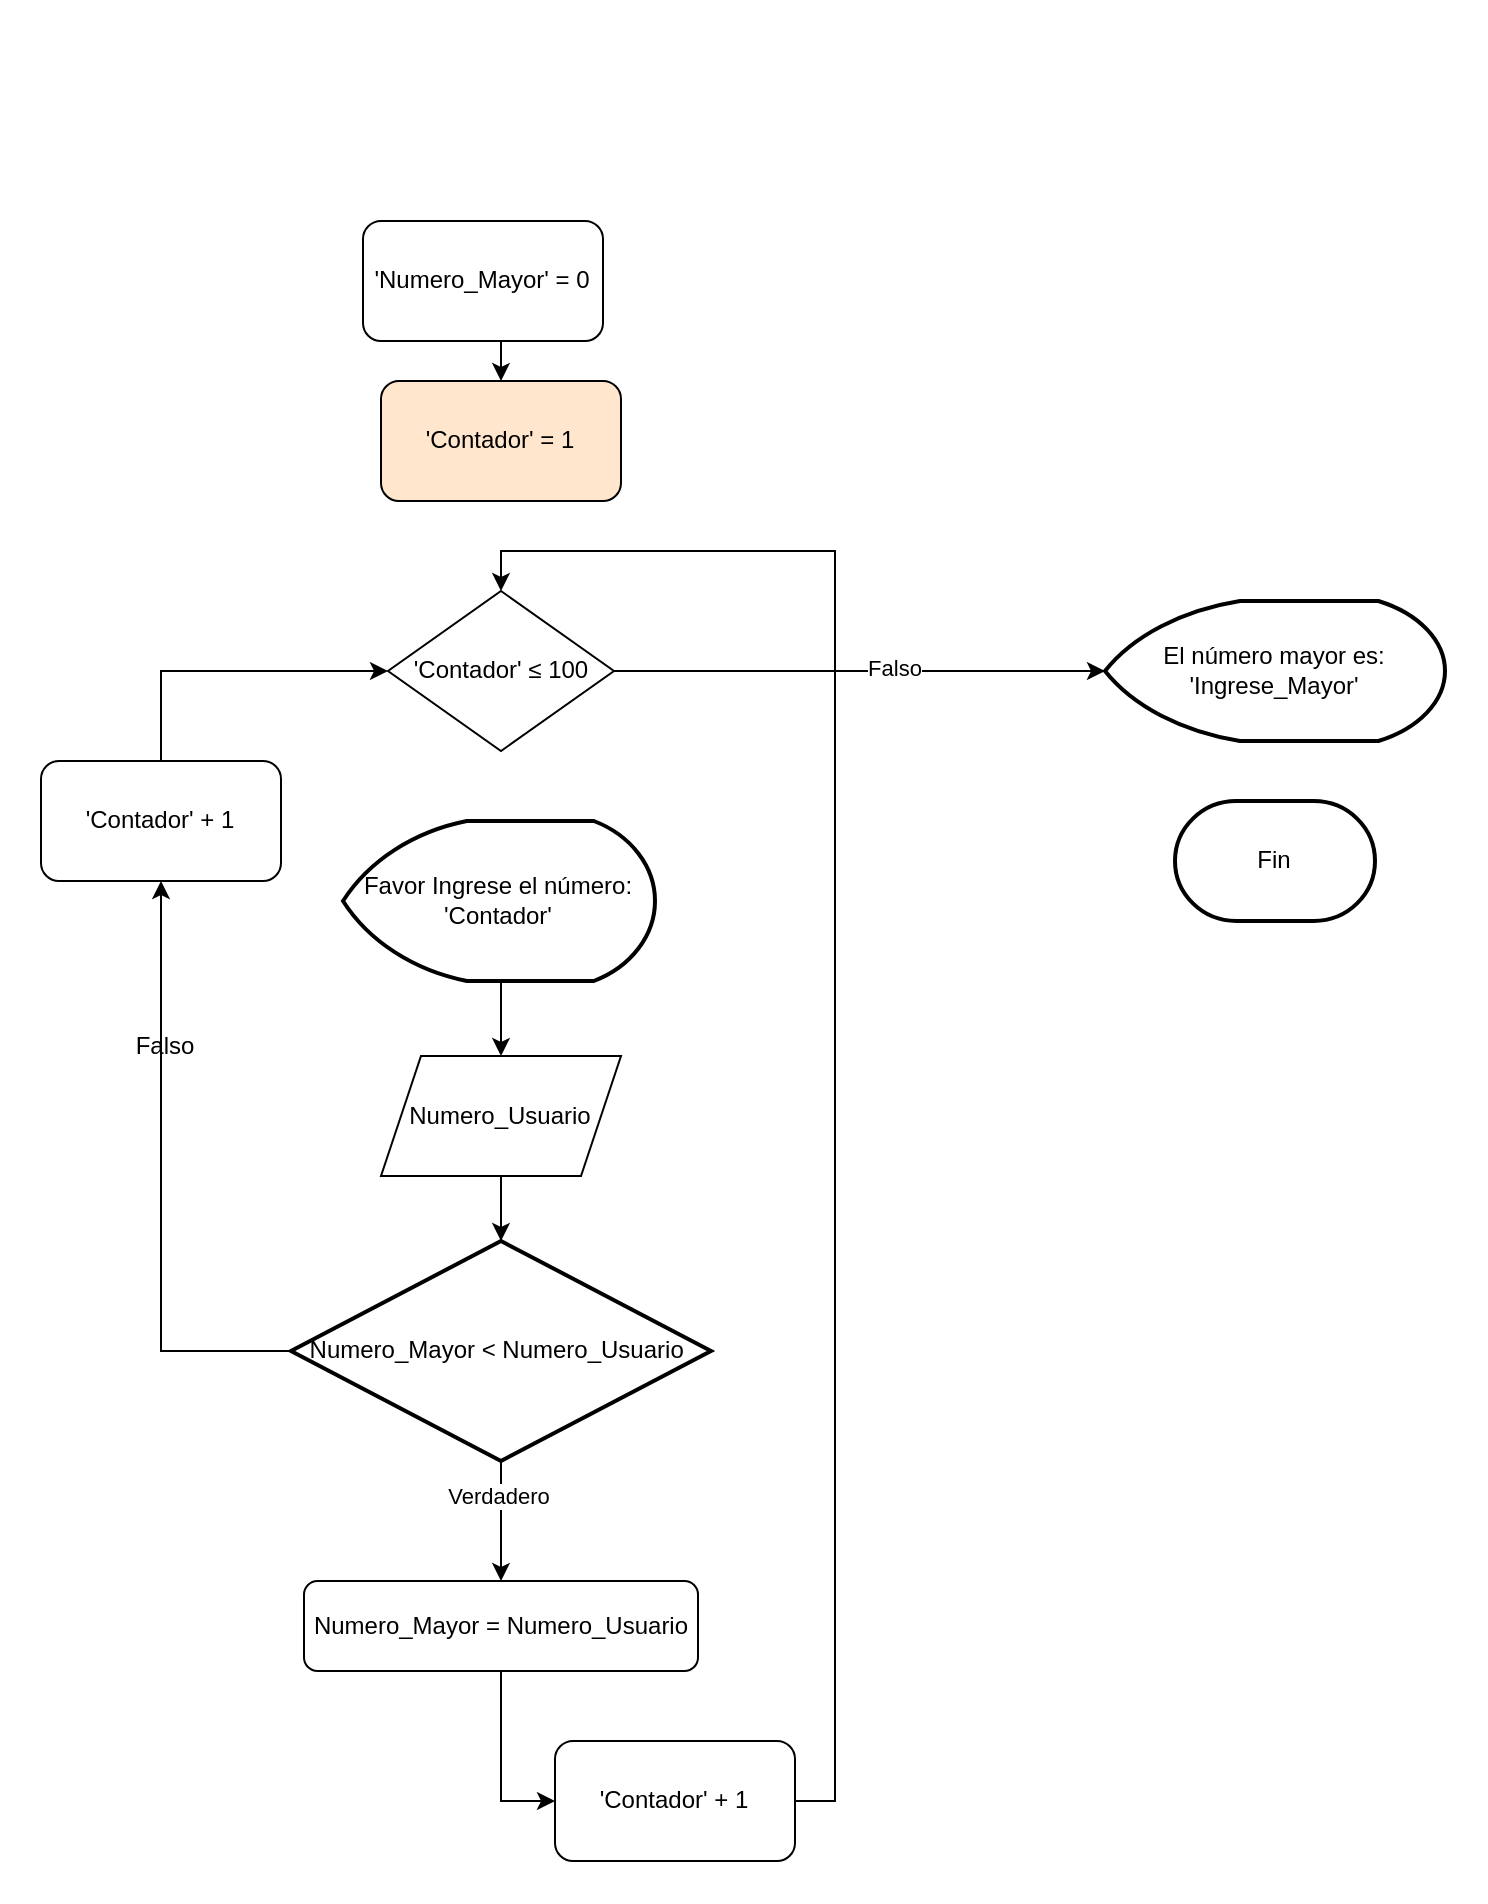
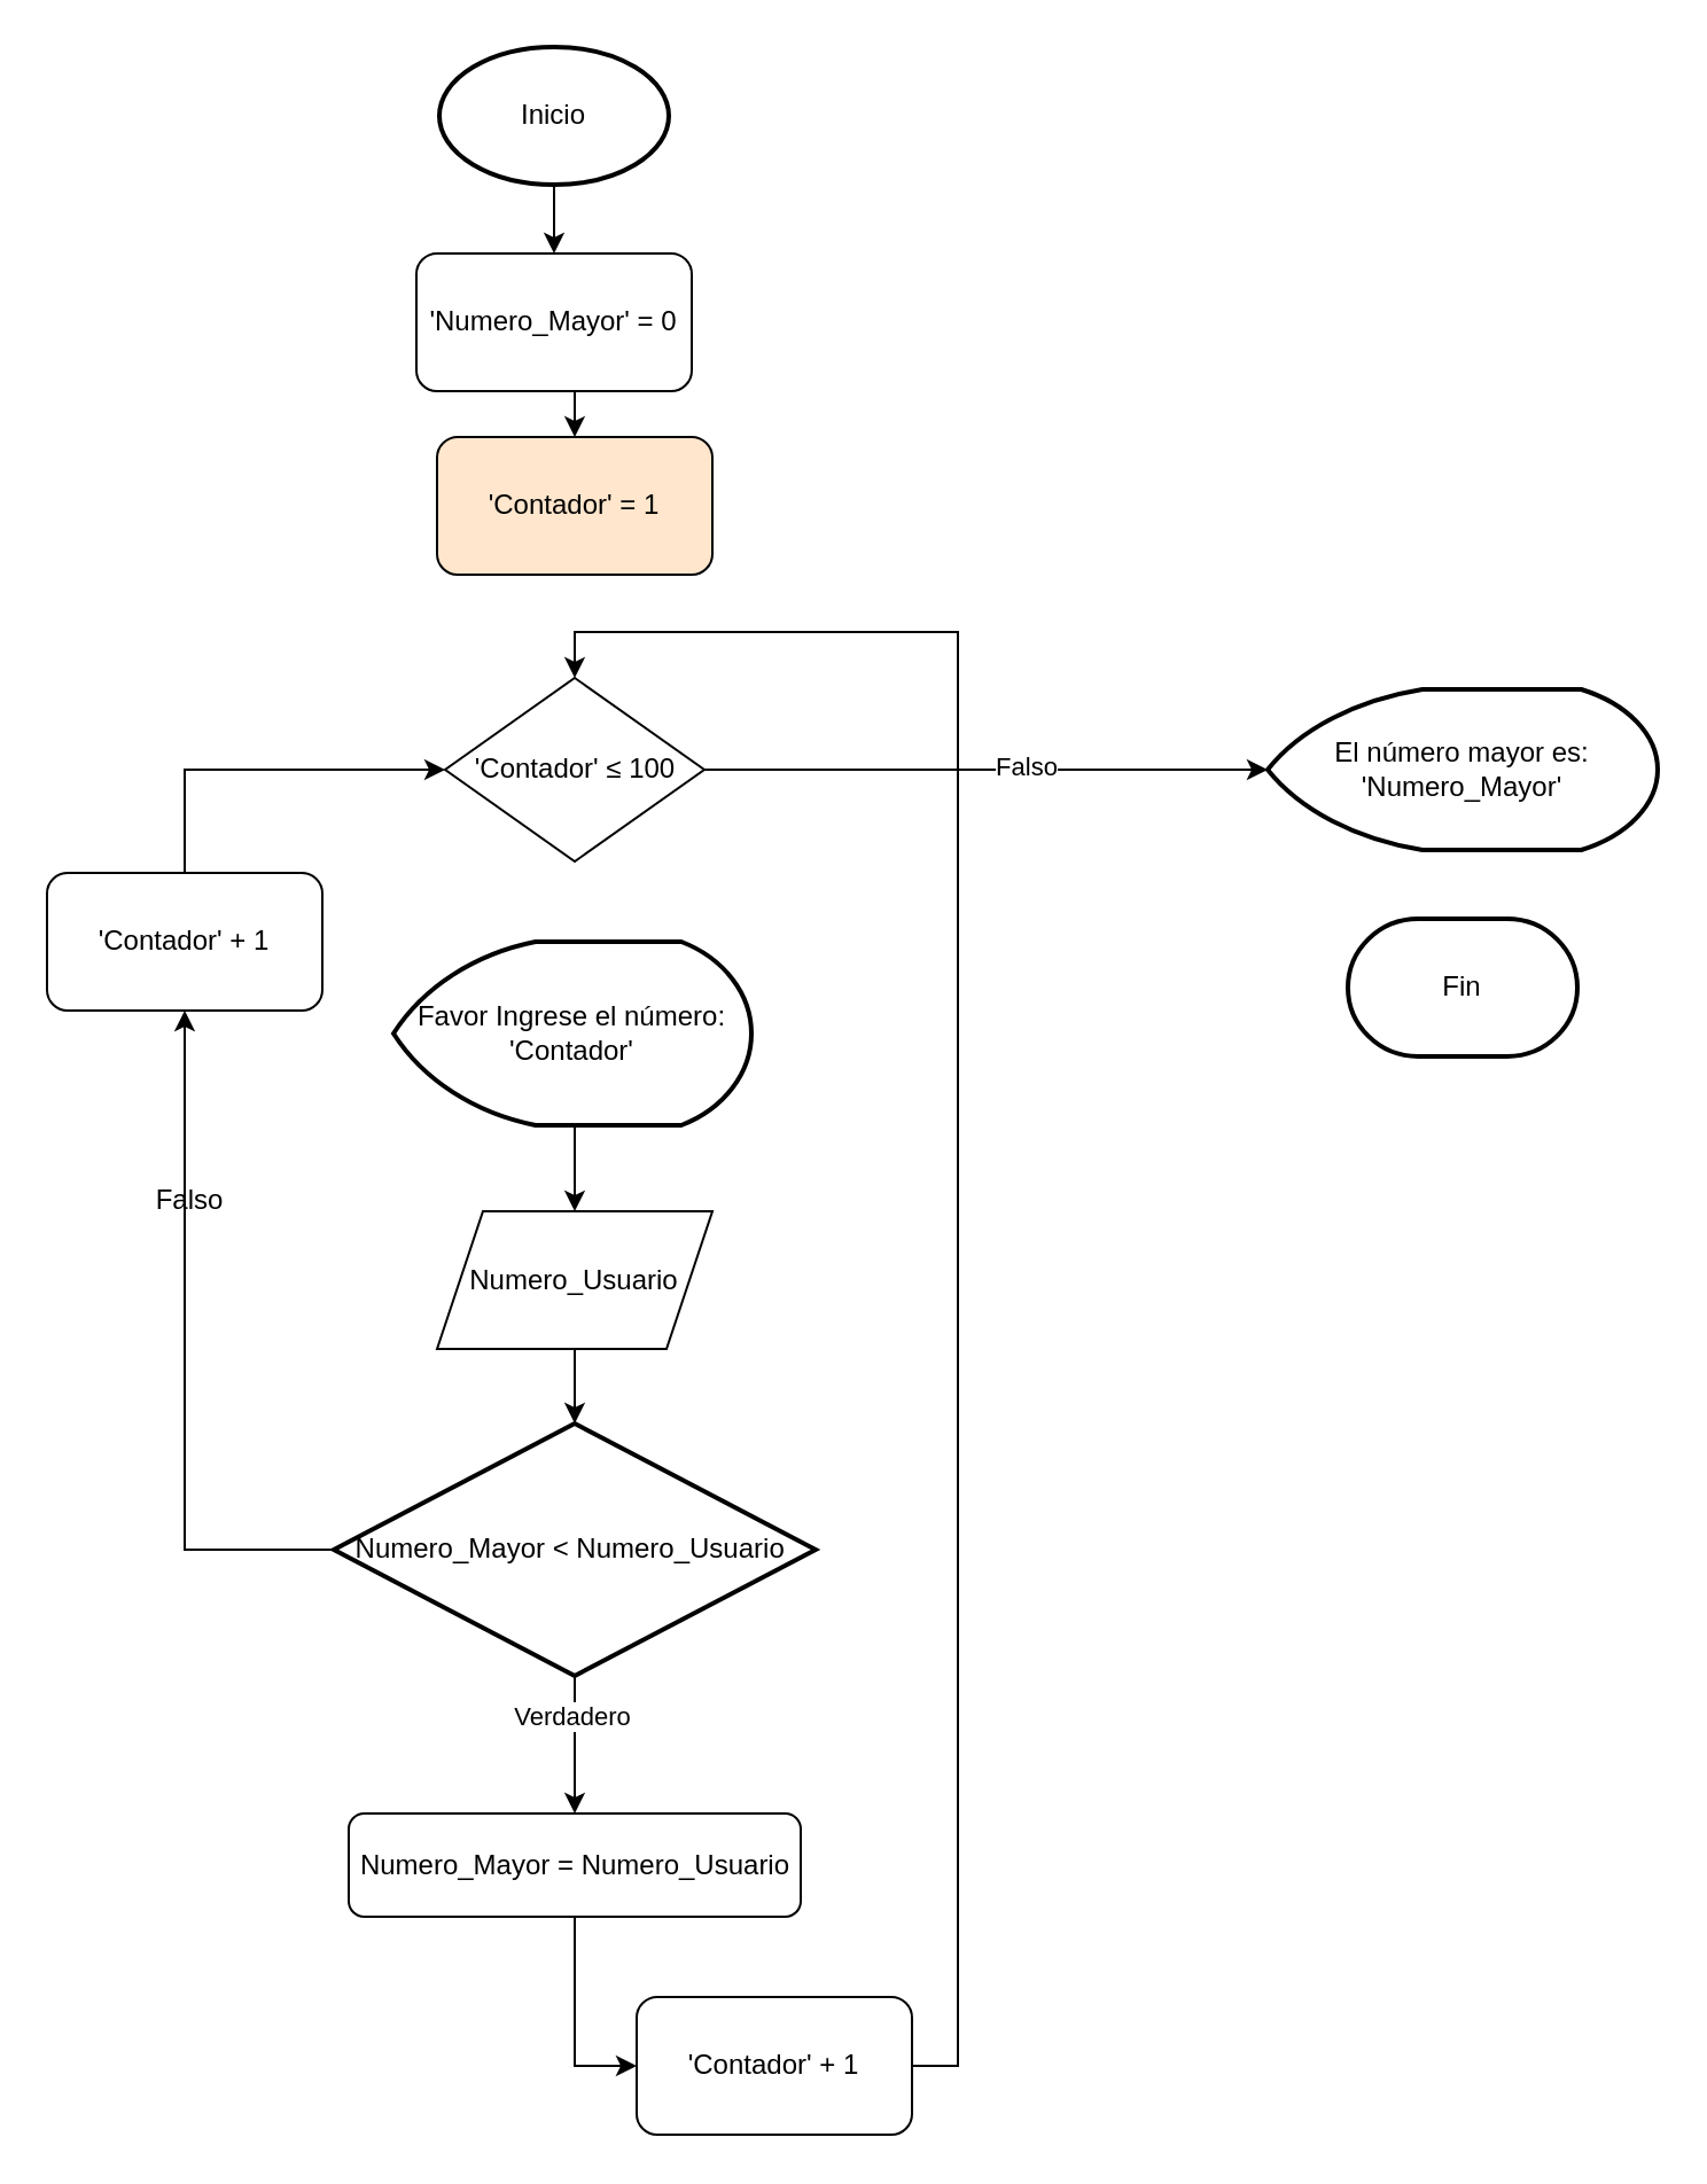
  <mxCell id="0" />
  <mxCell id="1" parent="0" />
+ <mxCell id="2" style="edgeStyle=orthogonalEdgeStyle;rounded=0;orthogonalLoop=1;jettySize=auto;html=1;exitX=0.5;exitY=1;exitDx=0;exitDy=0;exitPerimeter=0;entryX=0.5;entryY=0;entryDx=0;entryDy=0;" parent="1" source="3" target="7" edge="1"><mxGeometry relative="1" as="geometry" /></mxCell>
+ <mxCell id="3" value="Inicio" style="strokeWidth=2;html=1;shape=mxgraph.flowchart.start_1;whiteSpace=wrap;" parent="1" vertex="1"><mxGeometry x="191" y="20" width="100" height="60" as="geometry" /></mxCell>
  <mxCell id="4" style="edgeStyle=orthogonalEdgeStyle;rounded=0;orthogonalLoop=1;jettySize=auto;html=1;exitX=0.5;exitY=1;exitDx=0;exitDy=0;exitPerimeter=0;entryX=0.5;entryY=0;entryDx=0;entryDy=0;" parent="1" source="5" target="9" edge="1"><mxGeometry relative="1" as="geometry" /></mxCell>
  <mxCell id="5" value="Favor Ingrese el número: 'Contador'" style="strokeWidth=2;html=1;shape=mxgraph.flowchart.display;whiteSpace=wrap;" parent="1" vertex="1"><mxGeometry x="171" y="410" width="156" height="80" as="geometry" /></mxCell>
  <mxCell id="6" style="edgeStyle=orthogonalEdgeStyle;rounded=0;orthogonalLoop=1;jettySize=auto;html=1;exitX=0.5;exitY=1;exitDx=0;exitDy=0;entryX=0.5;entryY=0;entryDx=0;entryDy=0;" parent="1" source="7" target="8" edge="1"><mxGeometry relative="1" as="geometry" /></mxCell>
  <mxCell id="7" value="'Numero_Mayor' = 0" style="rounded=1;whiteSpace=wrap;html=1;" parent="1" vertex="1"><mxGeometry x="181" y="110" width="120" height="60" as="geometry" /></mxCell>
  <mxCell id="8" value="'Contador' = 1" style="rounded=1;whiteSpace=wrap;html=1;fillColor=#ffe6cc;" parent="1" vertex="1"><mxGeometry x="190" y="190" width="120" height="60" as="geometry" /></mxCell>
  <mxCell id="9" value="Numero_Usuario" style="shape=parallelogram;perimeter=parallelogramPerimeter;whiteSpace=wrap;html=1;fixedSize=1;" parent="1" vertex="1"><mxGeometry x="190" y="527.5" width="120" height="60" as="geometry" /></mxCell>
  <mxCell id="10" style="edgeStyle=orthogonalEdgeStyle;rounded=0;orthogonalLoop=1;jettySize=auto;html=1;exitX=0;exitY=0.5;exitDx=0;exitDy=0;exitPerimeter=0;entryX=0.5;entryY=1;entryDx=0;entryDy=0;" parent="1" source="13" target="15" edge="1"><mxGeometry relative="1" as="geometry"><mxPoint x="85" y="460" as="targetPoint" /></mxGeometry></mxCell>
  <mxCell id="11" style="edgeStyle=orthogonalEdgeStyle;rounded=0;orthogonalLoop=1;jettySize=auto;html=1;exitX=0.5;exitY=1;exitDx=0;exitDy=0;exitPerimeter=0;" parent="1" source="13" target="23" edge="1"><mxGeometry relative="1" as="geometry" /></mxCell>
  <mxCell id="12" value="Verdadero" style="edgeLabel;html=1;align=center;verticalAlign=middle;resizable=0;points=[];" parent="11" vertex="1" connectable="0"><mxGeometry x="-0.433" y="-2" relative="1" as="geometry"><mxPoint as="offset" /></mxGeometry></mxCell>
  <mxCell id="13" value="Numero_Mayor &amp;lt; Numero_Usuario&amp;nbsp;" style="strokeWidth=2;html=1;shape=mxgraph.flowchart.decision;whiteSpace=wrap;" parent="1" vertex="1"><mxGeometry x="145" y="620" width="210" height="110" as="geometry" /></mxCell>
  <mxCell id="14" style="edgeStyle=orthogonalEdgeStyle;rounded=0;orthogonalLoop=1;jettySize=auto;html=1;exitX=0.5;exitY=0;exitDx=0;exitDy=0;entryX=0;entryY=0.5;entryDx=0;entryDy=0;" parent="1" source="15" target="19" edge="1"><mxGeometry relative="1" as="geometry"><mxPoint x="85" y="400" as="sourcePoint" /></mxGeometry></mxCell>
  <mxCell id="15" value="'Contador' + 1" style="rounded=1;whiteSpace=wrap;html=1;" parent="1" vertex="1"><mxGeometry x="20" y="380" width="120" height="60" as="geometry" /></mxCell>
  <mxCell id="16" value="Falso" style="text;html=1;align=center;verticalAlign=middle;resizable=0;points=[];autosize=1;strokeColor=none;fillColor=none;" parent="1" vertex="1"><mxGeometry x="57" y="508" width="50" height="30" as="geometry" /></mxCell>
  <mxCell id="17" style="edgeStyle=orthogonalEdgeStyle;rounded=0;orthogonalLoop=1;jettySize=auto;html=1;exitX=1;exitY=0.5;exitDx=0;exitDy=0;entryX=0;entryY=0.5;entryDx=0;entryDy=0;entryPerimeter=0;" parent="1" source="19" target="20" edge="1"><mxGeometry relative="1" as="geometry"><mxPoint x="672.98" y="350.98" as="targetPoint" /></mxGeometry></mxCell>
  <mxCell id="18" value="Falso" style="edgeLabel;html=1;align=center;verticalAlign=middle;resizable=0;points=[];" parent="17" vertex="1" connectable="0"><mxGeometry x="0.141" y="2" relative="1" as="geometry"><mxPoint as="offset" /></mxGeometry></mxCell>
  <mxCell id="19" value="'Contador'&amp;nbsp;≤ 100" style="rhombus;whiteSpace=wrap;html=1;" parent="1" vertex="1"><mxGeometry x="193.5" y="295" width="113" height="80" as="geometry" /></mxCell>
- <mxCell id="20" value="El número mayor es: 'Ingrese_Mayor'" style="strokeWidth=2;html=1;shape=mxgraph.flowchart.display;whiteSpace=wrap;" parent="1" vertex="1"><mxGeometry x="552" y="300" width="170" height="70" as="geometry" /></mxCell>
+ <mxCell id="20" value="El número mayor es: 'Numero_Mayor'" style="strokeWidth=2;html=1;shape=mxgraph.flowchart.display;whiteSpace=wrap;" parent="1" vertex="1"><mxGeometry x="552" y="300" width="170" height="70" as="geometry" /></mxCell>
  <mxCell id="21" value="Fin" style="strokeWidth=2;html=1;shape=mxgraph.flowchart.terminator;whiteSpace=wrap;" parent="1" vertex="1"><mxGeometry x="587" y="400" width="100" height="60" as="geometry" /></mxCell>
  <mxCell id="22" style="edgeStyle=orthogonalEdgeStyle;rounded=0;orthogonalLoop=1;jettySize=auto;html=1;exitX=0.5;exitY=1;exitDx=0;exitDy=0;entryX=0;entryY=0.5;entryDx=0;entryDy=0;" parent="1" source="23" target="25" edge="1"><mxGeometry relative="1" as="geometry" /></mxCell>
  <mxCell id="23" value="Numero_Mayor = Numero_Usuario" style="rounded=1;whiteSpace=wrap;html=1;" parent="1" vertex="1"><mxGeometry x="151.5" y="790" width="197" height="45" as="geometry" /></mxCell>
  <mxCell id="24" style="edgeStyle=orthogonalEdgeStyle;rounded=0;orthogonalLoop=1;jettySize=auto;html=1;exitX=1;exitY=0.5;exitDx=0;exitDy=0;entryX=0.5;entryY=0;entryDx=0;entryDy=0;" parent="1" source="25" target="19" edge="1"><mxGeometry relative="1" as="geometry" /></mxCell>
  <mxCell id="25" value="'Contador' + 1" style="rounded=1;whiteSpace=wrap;html=1;" parent="1" vertex="1"><mxGeometry x="277" y="870" width="120" height="60" as="geometry" /></mxCell>
  <mxCell id="26" style="edgeStyle=orthogonalEdgeStyle;rounded=0;orthogonalLoop=1;jettySize=auto;html=1;exitX=0.5;exitY=1;exitDx=0;exitDy=0;entryX=0.5;entryY=0;entryDx=0;entryDy=0;entryPerimeter=0;" parent="1" source="9" target="13" edge="1"><mxGeometry relative="1" as="geometry" /></mxCell>
